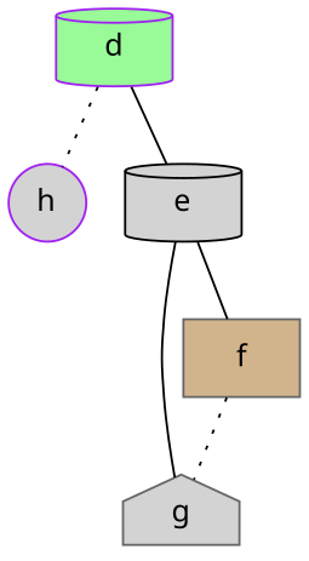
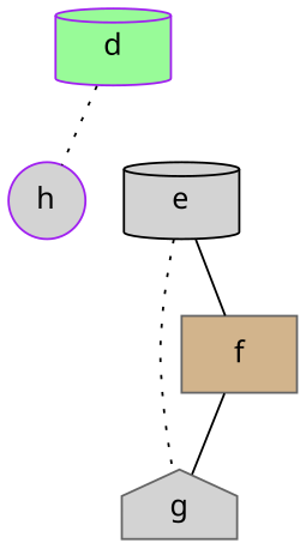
  graph {
    fontname="Noto Sans"
    node [color=gray40 fillcolor=lightgrey fontname="Noto Sans" shape=cylinder style=filled]
    edge [fontname="Noto Sans" style=dotted]
    g [shape=house]
    h [color=purple shape=circle]
    f [fillcolor=tan shape=box]
    e [color=black]
    d [color=purple fillcolor=palegreen]
-   f -- g
-   e -- g [style=solid]
+   f -- g [style=solid]
+   e -- g
    e -- f [style=solid]
    d -- h
-   d -- e [style=""]
  }
